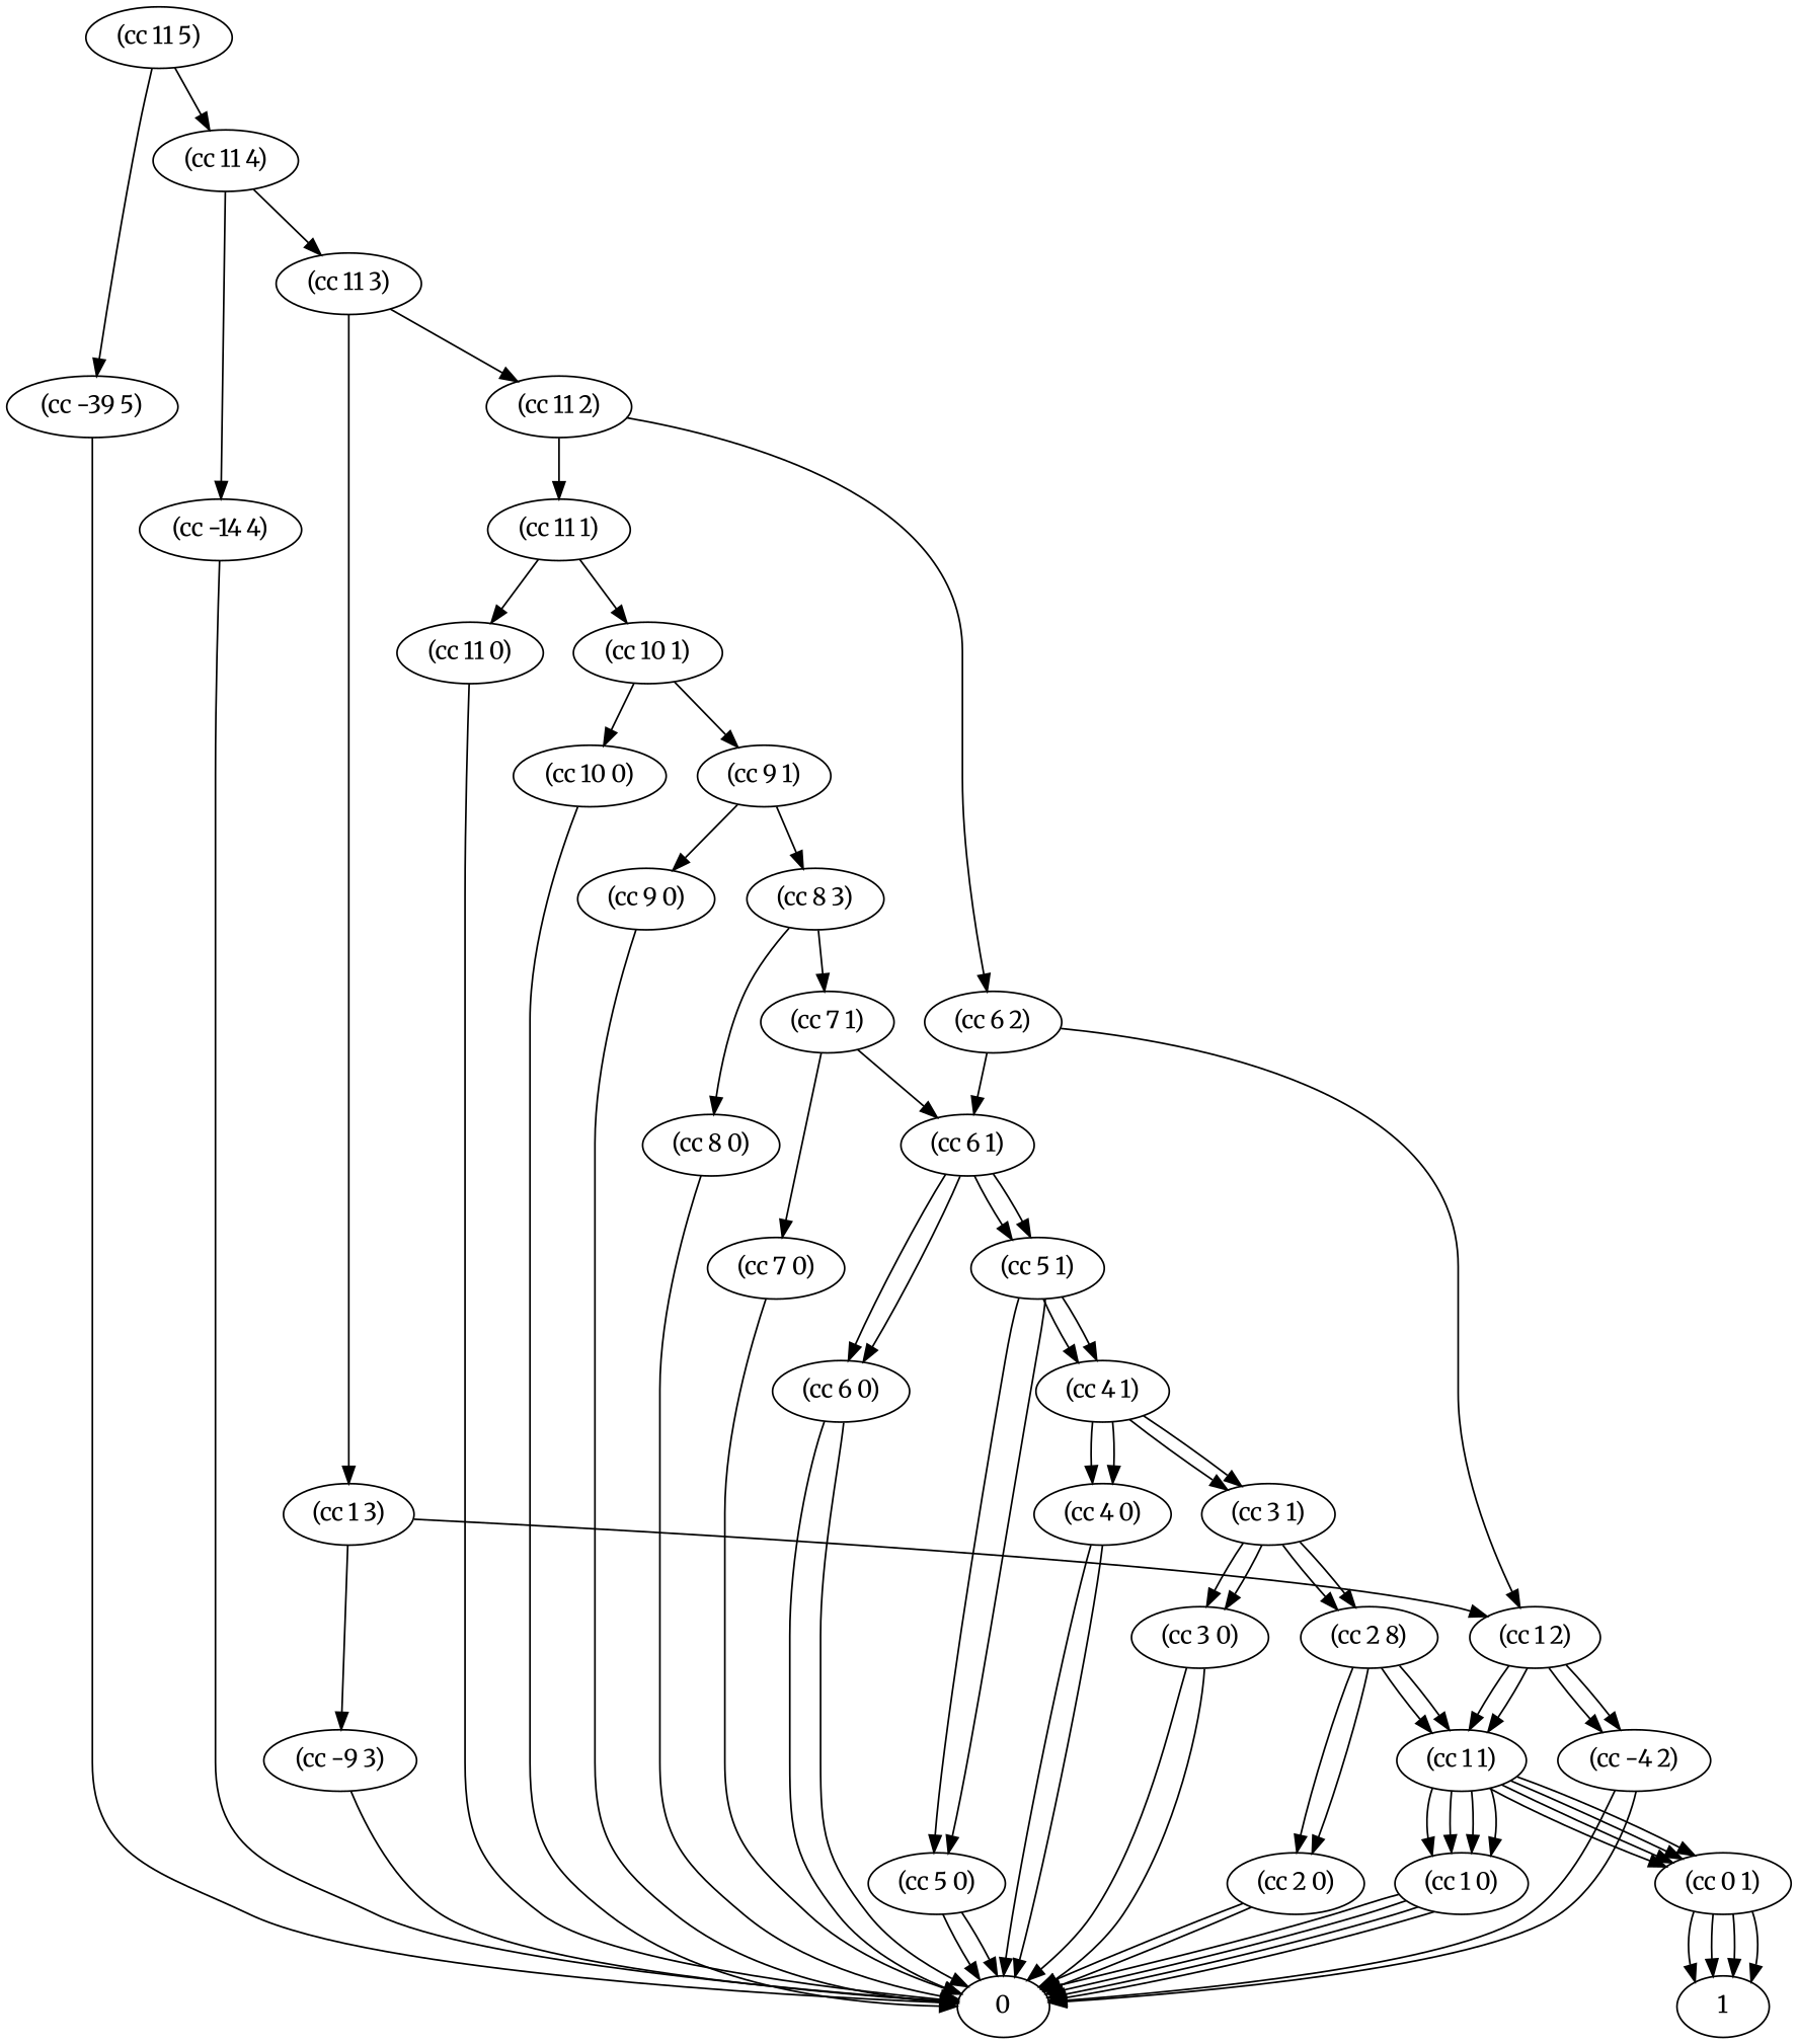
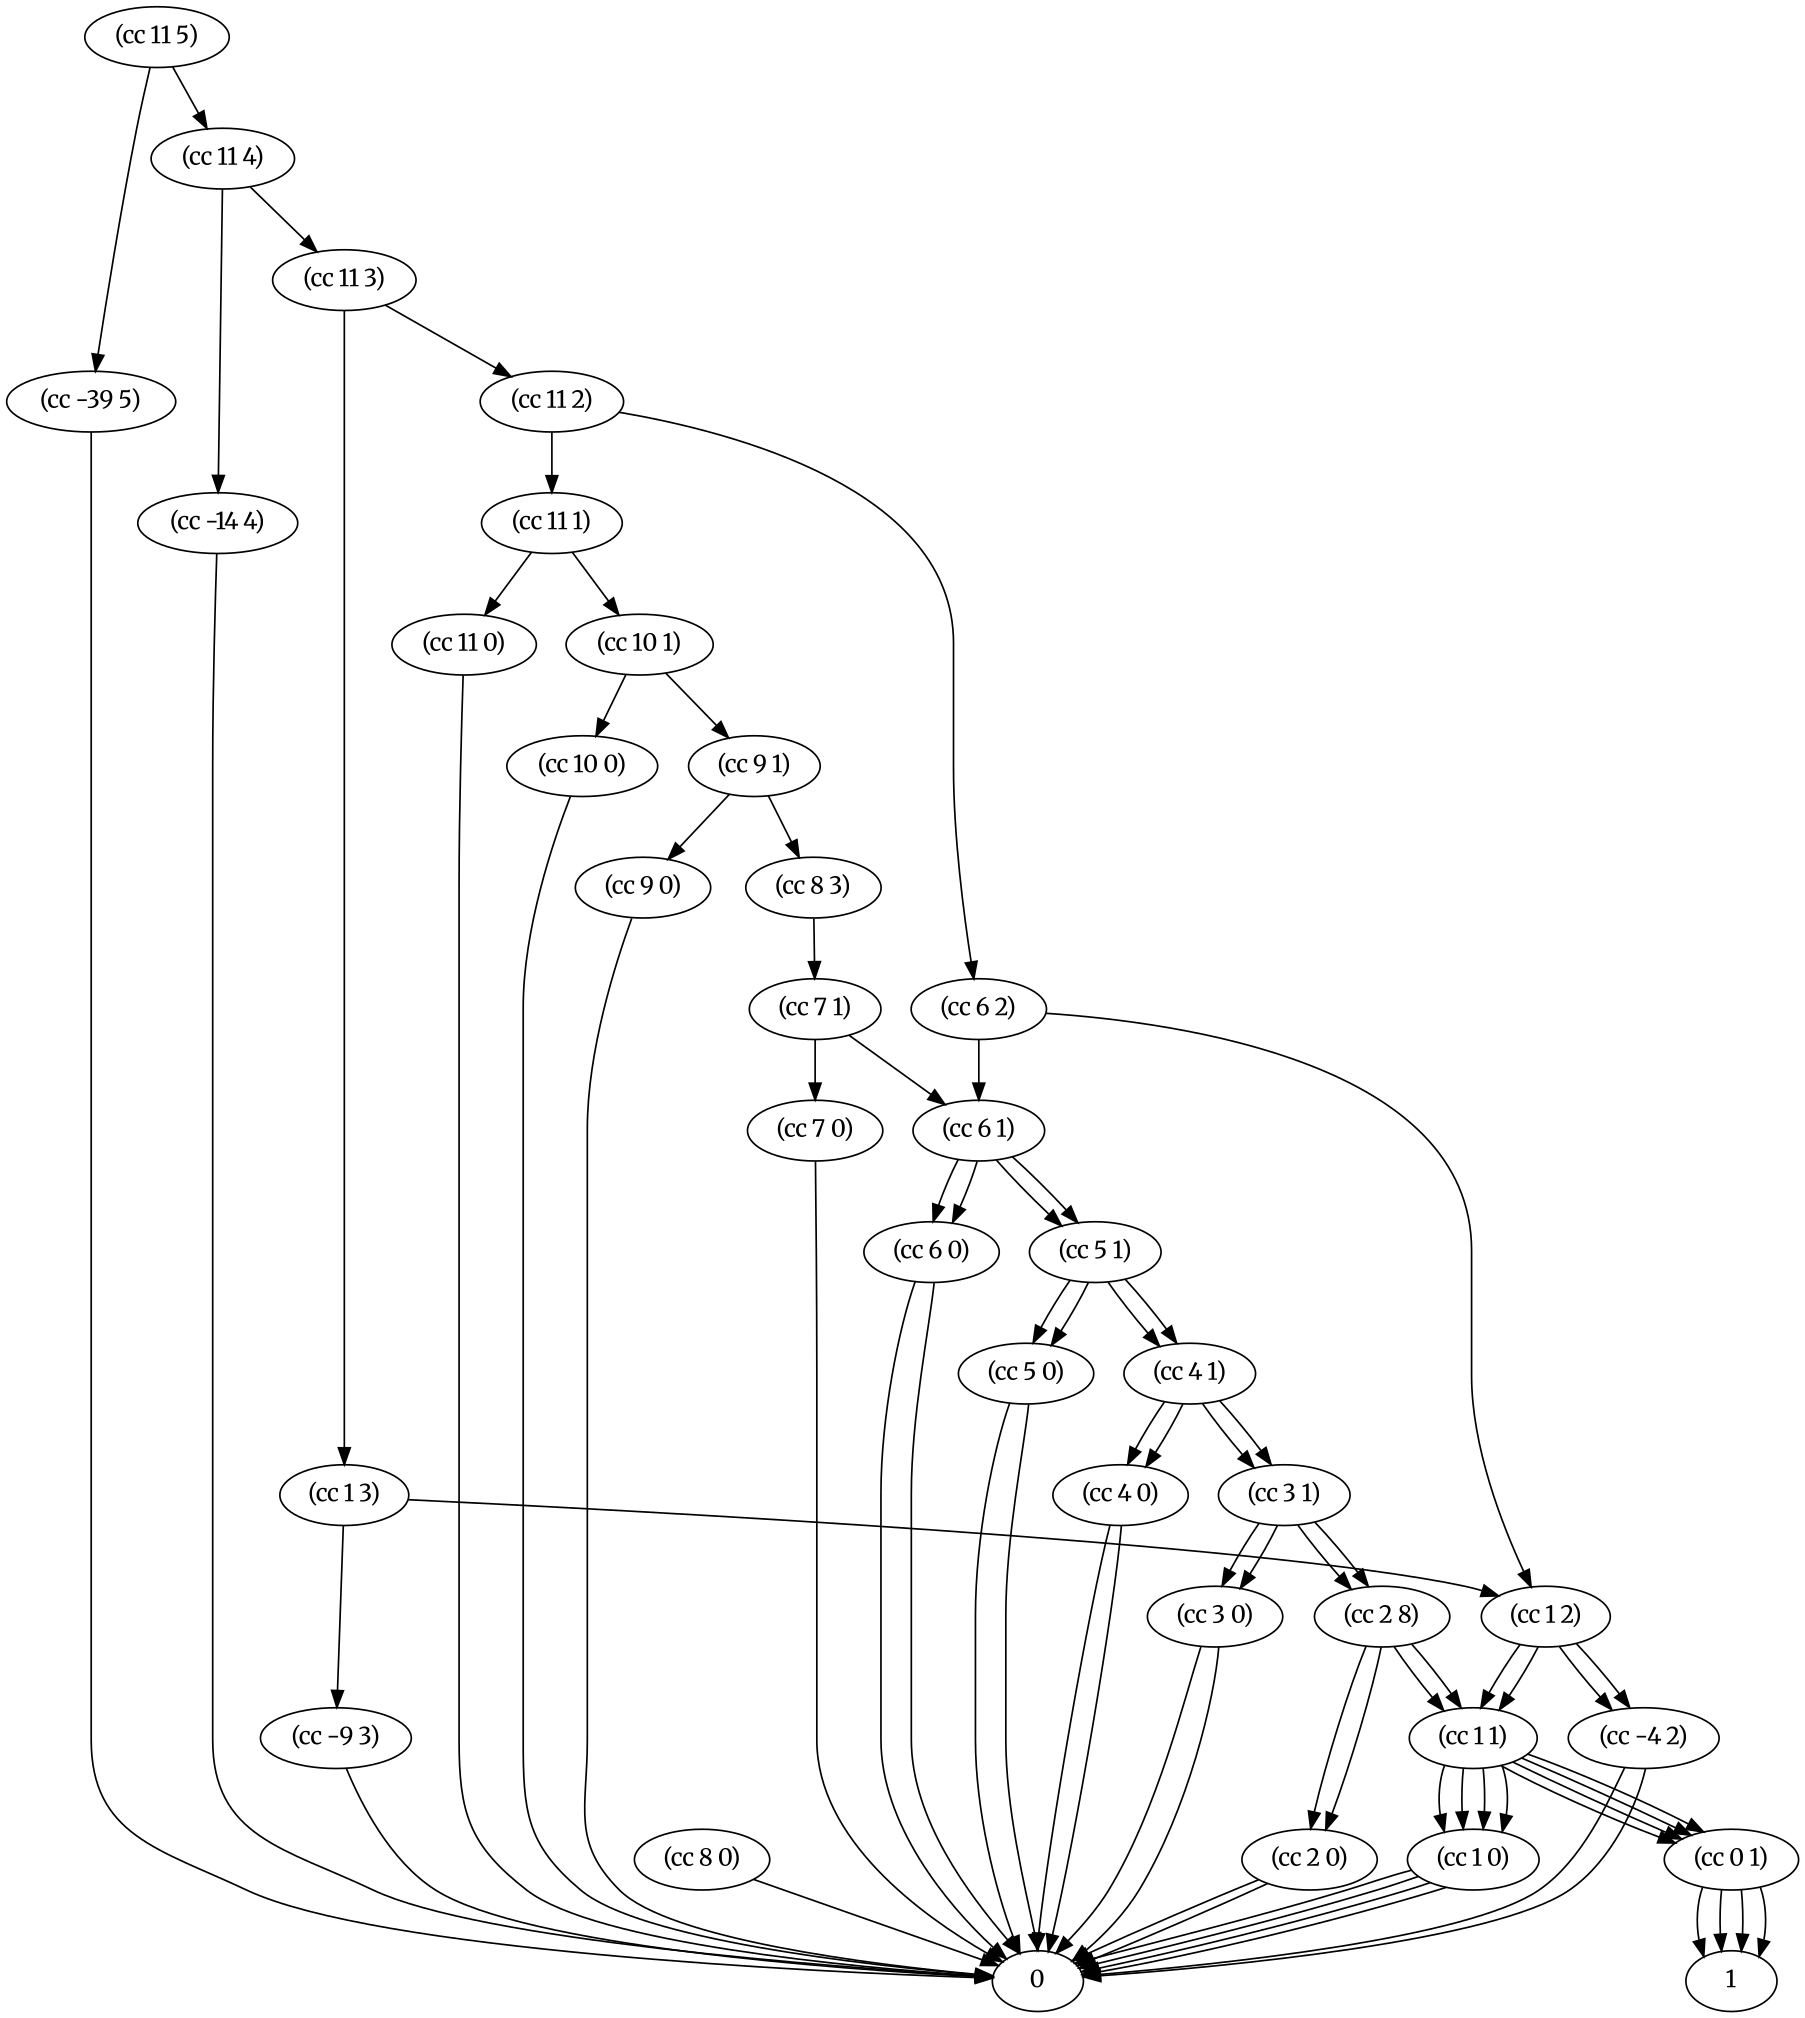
  digraph {
    fontname=Merriweather
    node [fontname=Merriweather]
    edge [fontname=Merriweather]
    "(cc 11 5)"
    "(cc 11 4)"
    "(cc -39 5)"
    "(cc 11 3)"
    "(cc -14 4)"
    0
    "(cc 11 2)"
    "(cc 1 3)"
    "(cc 11 1)"
    "(cc 6 2)"
    "(cc 1 2)"
    "(cc -9 3)"
    "(cc 11 0)"
    "(cc 10 1)"
    "(cc 6 1)"
    "(cc 10 0)"
    "(cc 9 1)"
    "(cc 9 0)"
    n19 [label="(cc 8 3)"]
    "(cc 8 0)"
    "(cc 7 1)"
    "(cc 7 0)"
    "(cc 6 0)"
    "(cc 5 1)"
    "(cc 5 0)"
    "(cc 4 1)"
    "(cc 4 0)"
    "(cc 3 1)"
    "(cc 3 0)"
    n30 [label="(cc 2 8)"]
    "(cc 2 0)"
    "(cc 1 1)"
    "(cc 1 0)"
    "(cc 0 1)"
    1
    "(cc -4 2)"
    "(cc 11 5)" -> "(cc 11 4)"
    "(cc 11 5)" -> "(cc -39 5)"
    "(cc 11 4)" -> "(cc 11 3)"
    "(cc 11 4)" -> "(cc -14 4)"
    "(cc -39 5)" -> 0
    "(cc 11 3)" -> "(cc 11 2)"
    "(cc 11 3)" -> "(cc 1 3)"
    "(cc -14 4)" -> 0
    "(cc 11 2)" -> "(cc 11 1)"
    "(cc 11 2)" -> "(cc 6 2)"
    "(cc 1 3)" -> "(cc 1 2)"
    "(cc 1 3)" -> "(cc -9 3)"
    "(cc 11 1)" -> "(cc 11 0)"
    "(cc 11 1)" -> "(cc 10 1)"
    "(cc 6 2)" -> "(cc 1 2)"
    "(cc 6 2)" -> "(cc 6 1)"
    "(cc 1 2)" -> "(cc 1 1)"
    "(cc 1 2)" -> "(cc 1 1)"
    "(cc 1 2)" -> "(cc -4 2)"
    "(cc 1 2)" -> "(cc -4 2)"
    "(cc -9 3)" -> 0
    "(cc 11 0)" -> 0
    "(cc 10 1)" -> "(cc 10 0)"
    "(cc 10 1)" -> "(cc 9 1)"
    "(cc 6 1)" -> "(cc 6 0)"
    "(cc 6 1)" -> "(cc 6 0)"
    "(cc 6 1)" -> "(cc 5 1)"
    "(cc 6 1)" -> "(cc 5 1)"
    "(cc 10 0)" -> 0
    "(cc 9 1)" -> "(cc 9 0)"
    "(cc 9 1)" -> n19
    "(cc 9 0)" -> 0
-   n19 -> "(cc 8 0)"
    n19 -> "(cc 7 1)"
    "(cc 8 0)" -> 0
    "(cc 7 1)" -> "(cc 6 1)"
    "(cc 7 1)" -> "(cc 7 0)"
    "(cc 7 0)" -> 0
    "(cc 6 0)" -> 0
    "(cc 6 0)" -> 0
    "(cc 5 1)" -> "(cc 5 0)"
    "(cc 5 1)" -> "(cc 5 0)"
    "(cc 5 1)" -> "(cc 4 1)"
    "(cc 5 1)" -> "(cc 4 1)"
    "(cc 5 0)" -> 0
    "(cc 5 0)" -> 0
    "(cc 4 1)" -> "(cc 4 0)"
    "(cc 4 1)" -> "(cc 4 0)"
    "(cc 4 1)" -> "(cc 3 1)"
    "(cc 4 1)" -> "(cc 3 1)"
    "(cc 4 0)" -> 0
    "(cc 4 0)" -> 0
    "(cc 3 1)" -> "(cc 3 0)"
    "(cc 3 1)" -> "(cc 3 0)"
    "(cc 3 1)" -> n30
    "(cc 3 1)" -> n30
    "(cc 3 0)" -> 0
    "(cc 3 0)" -> 0
    n30 -> "(cc 2 0)"
    n30 -> "(cc 2 0)"
    n30 -> "(cc 1 1)"
    n30 -> "(cc 1 1)"
    "(cc 2 0)" -> 0
    "(cc 2 0)" -> 0
    "(cc 1 1)" -> "(cc 1 0)"
    "(cc 1 1)" -> "(cc 1 0)"
    "(cc 1 1)" -> "(cc 1 0)"
    "(cc 1 1)" -> "(cc 1 0)"
    "(cc 1 1)" -> "(cc 0 1)"
    "(cc 1 1)" -> "(cc 0 1)"
    "(cc 1 1)" -> "(cc 0 1)"
    "(cc 1 1)" -> "(cc 0 1)"
    "(cc 1 0)" -> 0
    "(cc 1 0)" -> 0
    "(cc 1 0)" -> 0
    "(cc 1 0)" -> 0
    "(cc 0 1)" -> 1
    "(cc 0 1)" -> 1
    "(cc 0 1)" -> 1
    "(cc 0 1)" -> 1
    "(cc -4 2)" -> 0
    "(cc -4 2)" -> 0
  }
